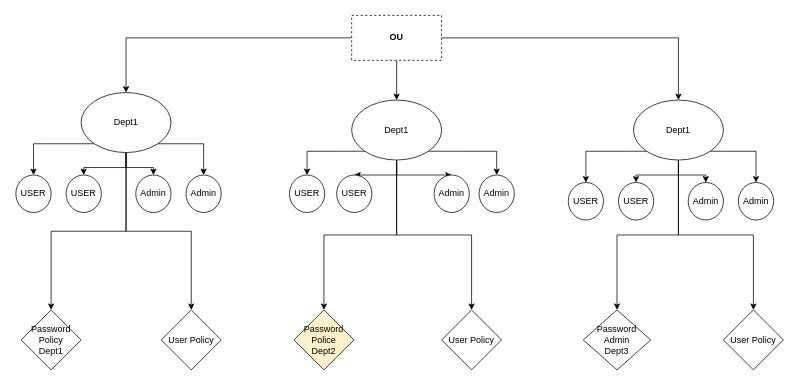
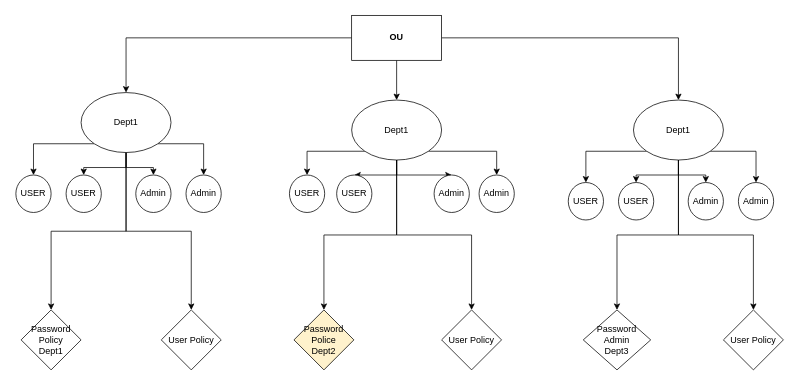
  <mxCell id="0" />
  <mxCell id="1" parent="0" />
  <mxCell id="2" style="edgeStyle=orthogonalEdgeStyle;rounded=0;orthogonalLoop=1;jettySize=auto;html=1;exitX=0.5;exitY=1;exitDx=0;exitDy=0;entryX=0.5;entryY=0;entryDx=0;entryDy=0;" edge="1" parent="1" source="5" target="23"><mxGeometry relative="1" as="geometry" /></mxCell>
  <mxCell id="3" style="edgeStyle=orthogonalEdgeStyle;rounded=0;orthogonalLoop=1;jettySize=auto;html=1;exitX=1;exitY=0.5;exitDx=0;exitDy=0;entryX=0.5;entryY=0;entryDx=0;entryDy=0;" edge="1" parent="1" source="5" target="34"><mxGeometry relative="1" as="geometry" /></mxCell>
  <mxCell id="4" style="edgeStyle=orthogonalEdgeStyle;rounded=0;orthogonalLoop=1;jettySize=auto;html=1;exitX=0;exitY=0.5;exitDx=0;exitDy=0;entryX=0.5;entryY=0;entryDx=0;entryDy=0;" edge="1" parent="1" source="5" target="12"><mxGeometry relative="1" as="geometry" /></mxCell>
- <mxCell id="5" value="&lt;b&gt;OU&lt;/b&gt;" style="rounded=0;whiteSpace=wrap;html=1;dashed=1;" vertex="1" parent="1"><mxGeometry x="468" y="20" width="120" height="60" as="geometry" /></mxCell>
+ <mxCell id="5" value="&lt;b&gt;OU&lt;/b&gt;" style="rounded=0;whiteSpace=wrap;html=1;" vertex="1" parent="1"><mxGeometry x="468" y="20" width="120" height="60" as="geometry" /></mxCell>
  <mxCell id="6" style="edgeStyle=orthogonalEdgeStyle;rounded=0;orthogonalLoop=1;jettySize=auto;html=1;exitX=0;exitY=1;exitDx=0;exitDy=0;" edge="1" parent="1" source="12" target="13"><mxGeometry relative="1" as="geometry" /></mxCell>
  <mxCell id="7" style="edgeStyle=orthogonalEdgeStyle;rounded=0;orthogonalLoop=1;jettySize=auto;html=1;exitX=0.5;exitY=1;exitDx=0;exitDy=0;" edge="1" parent="1" source="12" target="14"><mxGeometry relative="1" as="geometry" /></mxCell>
  <mxCell id="8" style="edgeStyle=orthogonalEdgeStyle;rounded=0;orthogonalLoop=1;jettySize=auto;html=1;exitX=0.5;exitY=1;exitDx=0;exitDy=0;entryX=0.5;entryY=0;entryDx=0;entryDy=0;" edge="1" parent="1" source="12" target="15"><mxGeometry relative="1" as="geometry" /></mxCell>
  <mxCell id="9" style="edgeStyle=orthogonalEdgeStyle;rounded=0;orthogonalLoop=1;jettySize=auto;html=1;exitX=1;exitY=1;exitDx=0;exitDy=0;entryX=0.5;entryY=0;entryDx=0;entryDy=0;" edge="1" parent="1" source="12" target="16"><mxGeometry relative="1" as="geometry" /></mxCell>
  <mxCell id="10" style="edgeStyle=orthogonalEdgeStyle;rounded=0;orthogonalLoop=1;jettySize=auto;html=1;exitX=0.5;exitY=1;exitDx=0;exitDy=0;" edge="1" parent="1" source="12" target="39"><mxGeometry relative="1" as="geometry" /></mxCell>
  <mxCell id="11" style="edgeStyle=orthogonalEdgeStyle;rounded=0;orthogonalLoop=1;jettySize=auto;html=1;exitX=0.5;exitY=1;exitDx=0;exitDy=0;entryX=0.5;entryY=0;entryDx=0;entryDy=0;" edge="1" parent="1" source="12" target="42"><mxGeometry relative="1" as="geometry" /></mxCell>
  <mxCell id="12" value="Dept1" style="ellipse;whiteSpace=wrap;html=1;" vertex="1" parent="1"><mxGeometry x="107" y="123" width="120" height="80" as="geometry" /></mxCell>
  <mxCell id="13" value="USER" style="ellipse;whiteSpace=wrap;html=1;" vertex="1" parent="1"><mxGeometry x="20" y="233" width="47" height="50" as="geometry" /></mxCell>
  <mxCell id="14" value="USER" style="ellipse;whiteSpace=wrap;html=1;" vertex="1" parent="1"><mxGeometry x="87" y="233" width="47" height="50" as="geometry" /></mxCell>
  <mxCell id="15" value="Admin" style="ellipse;whiteSpace=wrap;html=1;" vertex="1" parent="1"><mxGeometry x="180" y="233" width="47" height="50" as="geometry" /></mxCell>
  <mxCell id="16" value="Admin" style="ellipse;whiteSpace=wrap;html=1;" vertex="1" parent="1"><mxGeometry x="247" y="233" width="47" height="50" as="geometry" /></mxCell>
  <mxCell id="17" style="edgeStyle=orthogonalEdgeStyle;rounded=0;orthogonalLoop=1;jettySize=auto;html=1;exitX=0;exitY=1;exitDx=0;exitDy=0;" edge="1" parent="1" source="23" target="24"><mxGeometry relative="1" as="geometry" /></mxCell>
  <mxCell id="18" style="edgeStyle=orthogonalEdgeStyle;rounded=0;orthogonalLoop=1;jettySize=auto;html=1;exitX=0.5;exitY=1;exitDx=0;exitDy=0;" edge="1" parent="1" source="23" target="25"><mxGeometry relative="1" as="geometry" /></mxCell>
  <mxCell id="19" style="edgeStyle=orthogonalEdgeStyle;rounded=0;orthogonalLoop=1;jettySize=auto;html=1;exitX=0.5;exitY=1;exitDx=0;exitDy=0;entryX=0.5;entryY=0;entryDx=0;entryDy=0;" edge="1" parent="1" source="23" target="26"><mxGeometry relative="1" as="geometry" /></mxCell>
  <mxCell id="20" style="edgeStyle=orthogonalEdgeStyle;rounded=0;orthogonalLoop=1;jettySize=auto;html=1;exitX=1;exitY=1;exitDx=0;exitDy=0;entryX=0.5;entryY=0;entryDx=0;entryDy=0;" edge="1" parent="1" source="23" target="27"><mxGeometry relative="1" as="geometry" /></mxCell>
  <mxCell id="21" style="edgeStyle=orthogonalEdgeStyle;rounded=0;orthogonalLoop=1;jettySize=auto;html=1;exitX=0.5;exitY=1;exitDx=0;exitDy=0;entryX=0.5;entryY=0;entryDx=0;entryDy=0;" edge="1" parent="1" source="23" target="41"><mxGeometry relative="1" as="geometry" /></mxCell>
  <mxCell id="22" style="edgeStyle=orthogonalEdgeStyle;rounded=0;orthogonalLoop=1;jettySize=auto;html=1;exitX=0.5;exitY=1;exitDx=0;exitDy=0;entryX=0.5;entryY=0;entryDx=0;entryDy=0;" edge="1" parent="1" source="23" target="43"><mxGeometry relative="1" as="geometry" /></mxCell>
  <mxCell id="23" value="Dept1" style="ellipse;whiteSpace=wrap;html=1;" vertex="1" parent="1"><mxGeometry x="468" y="133" width="120" height="80" as="geometry" /></mxCell>
  <mxCell id="24" value="USER" style="ellipse;whiteSpace=wrap;html=1;" vertex="1" parent="1"><mxGeometry x="385" y="233" width="47" height="50" as="geometry" /></mxCell>
  <mxCell id="25" value="USER" style="ellipse;whiteSpace=wrap;html=1;" vertex="1" parent="1"><mxGeometry x="448" y="233" width="47" height="50" as="geometry" /></mxCell>
  <mxCell id="26" value="Admin" style="ellipse;whiteSpace=wrap;html=1;" vertex="1" parent="1"><mxGeometry x="578" y="233" width="47" height="50" as="geometry" /></mxCell>
  <mxCell id="27" value="Admin" style="ellipse;whiteSpace=wrap;html=1;" vertex="1" parent="1"><mxGeometry x="638" y="233" width="47" height="50" as="geometry" /></mxCell>
  <mxCell id="28" style="edgeStyle=orthogonalEdgeStyle;rounded=0;orthogonalLoop=1;jettySize=auto;html=1;exitX=0;exitY=1;exitDx=0;exitDy=0;" edge="1" parent="1" source="34" target="35"><mxGeometry relative="1" as="geometry" /></mxCell>
  <mxCell id="29" style="edgeStyle=orthogonalEdgeStyle;rounded=0;orthogonalLoop=1;jettySize=auto;html=1;exitX=0.5;exitY=1;exitDx=0;exitDy=0;" edge="1" parent="1" source="34" target="36"><mxGeometry relative="1" as="geometry" /></mxCell>
  <mxCell id="30" style="edgeStyle=orthogonalEdgeStyle;rounded=0;orthogonalLoop=1;jettySize=auto;html=1;exitX=0.5;exitY=1;exitDx=0;exitDy=0;entryX=0.5;entryY=0;entryDx=0;entryDy=0;" edge="1" parent="1" source="34" target="37"><mxGeometry relative="1" as="geometry" /></mxCell>
  <mxCell id="31" style="edgeStyle=orthogonalEdgeStyle;rounded=0;orthogonalLoop=1;jettySize=auto;html=1;exitX=1;exitY=1;exitDx=0;exitDy=0;entryX=0.5;entryY=0;entryDx=0;entryDy=0;" edge="1" parent="1" source="34" target="38"><mxGeometry relative="1" as="geometry" /></mxCell>
  <mxCell id="32" style="edgeStyle=orthogonalEdgeStyle;rounded=0;orthogonalLoop=1;jettySize=auto;html=1;exitX=0.5;exitY=1;exitDx=0;exitDy=0;entryX=0.5;entryY=0;entryDx=0;entryDy=0;" edge="1" parent="1" source="34" target="40"><mxGeometry relative="1" as="geometry" /></mxCell>
  <mxCell id="33" style="edgeStyle=orthogonalEdgeStyle;rounded=0;orthogonalLoop=1;jettySize=auto;html=1;exitX=0.5;exitY=1;exitDx=0;exitDy=0;" edge="1" parent="1" source="34" target="44"><mxGeometry relative="1" as="geometry" /></mxCell>
  <mxCell id="34" value="Dept1" style="ellipse;whiteSpace=wrap;html=1;" vertex="1" parent="1"><mxGeometry x="844" y="133" width="120" height="80" as="geometry" /></mxCell>
  <mxCell id="35" value="USER" style="ellipse;whiteSpace=wrap;html=1;" vertex="1" parent="1"><mxGeometry x="757" y="243" width="47" height="50" as="geometry" /></mxCell>
  <mxCell id="36" value="USER" style="ellipse;whiteSpace=wrap;html=1;" vertex="1" parent="1"><mxGeometry x="824" y="243" width="47" height="50" as="geometry" /></mxCell>
  <mxCell id="37" value="Admin" style="ellipse;whiteSpace=wrap;html=1;" vertex="1" parent="1"><mxGeometry x="917" y="243" width="47" height="50" as="geometry" /></mxCell>
  <mxCell id="38" value="Admin" style="ellipse;whiteSpace=wrap;html=1;" vertex="1" parent="1"><mxGeometry x="984" y="243" width="47" height="50" as="geometry" /></mxCell>
  <mxCell id="39" value="Password Policy&lt;div&gt;Dept1&lt;/div&gt;" style="rhombus;whiteSpace=wrap;html=1;" vertex="1" parent="1"><mxGeometry x="27" y="413" width="80" height="80" as="geometry" /></mxCell>
  <mxCell id="40" value="Password Admin&lt;div&gt;Dept3&lt;/div&gt;" style="rhombus;whiteSpace=wrap;html=1;" vertex="1" parent="1"><mxGeometry x="777" y="413" width="90" height="80" as="geometry" /></mxCell>
  <mxCell id="41" value="Password Police&lt;div&gt;Dept2&lt;/div&gt;" style="rhombus;whiteSpace=wrap;html=1;fillColor=#fff2cc;" vertex="1" parent="1"><mxGeometry x="391" y="413" width="80" height="80" as="geometry" /></mxCell>
  <mxCell id="42" value="User Policy" style="rhombus;whiteSpace=wrap;html=1;" vertex="1" parent="1"><mxGeometry x="214" y="413" width="80" height="80" as="geometry" /></mxCell>
  <mxCell id="43" value="User Policy" style="rhombus;whiteSpace=wrap;html=1;" vertex="1" parent="1"><mxGeometry x="588" y="413" width="80" height="80" as="geometry" /></mxCell>
  <mxCell id="44" value="User Policy" style="rhombus;whiteSpace=wrap;html=1;" vertex="1" parent="1"><mxGeometry x="964" y="413" width="80" height="80" as="geometry" /></mxCell>
